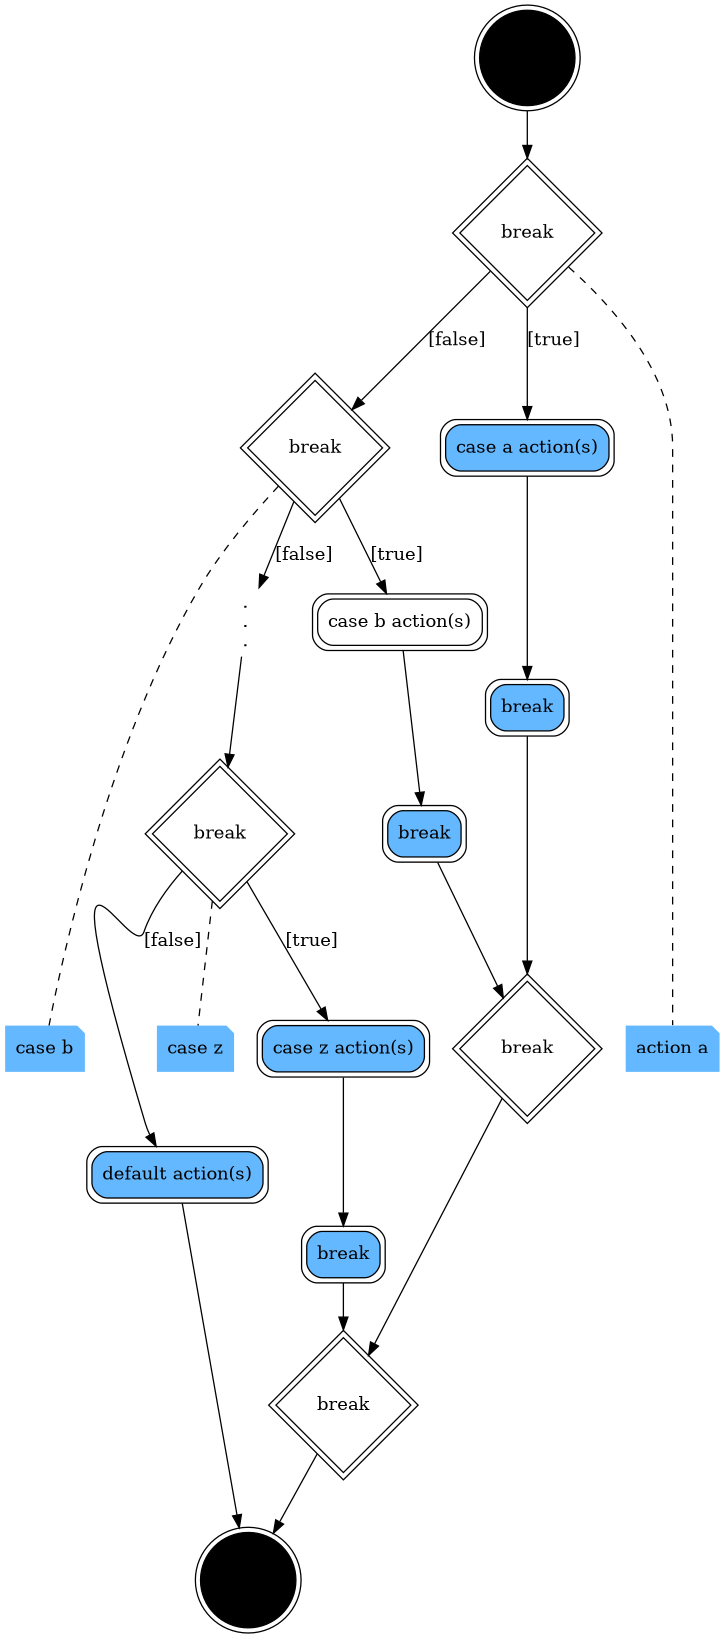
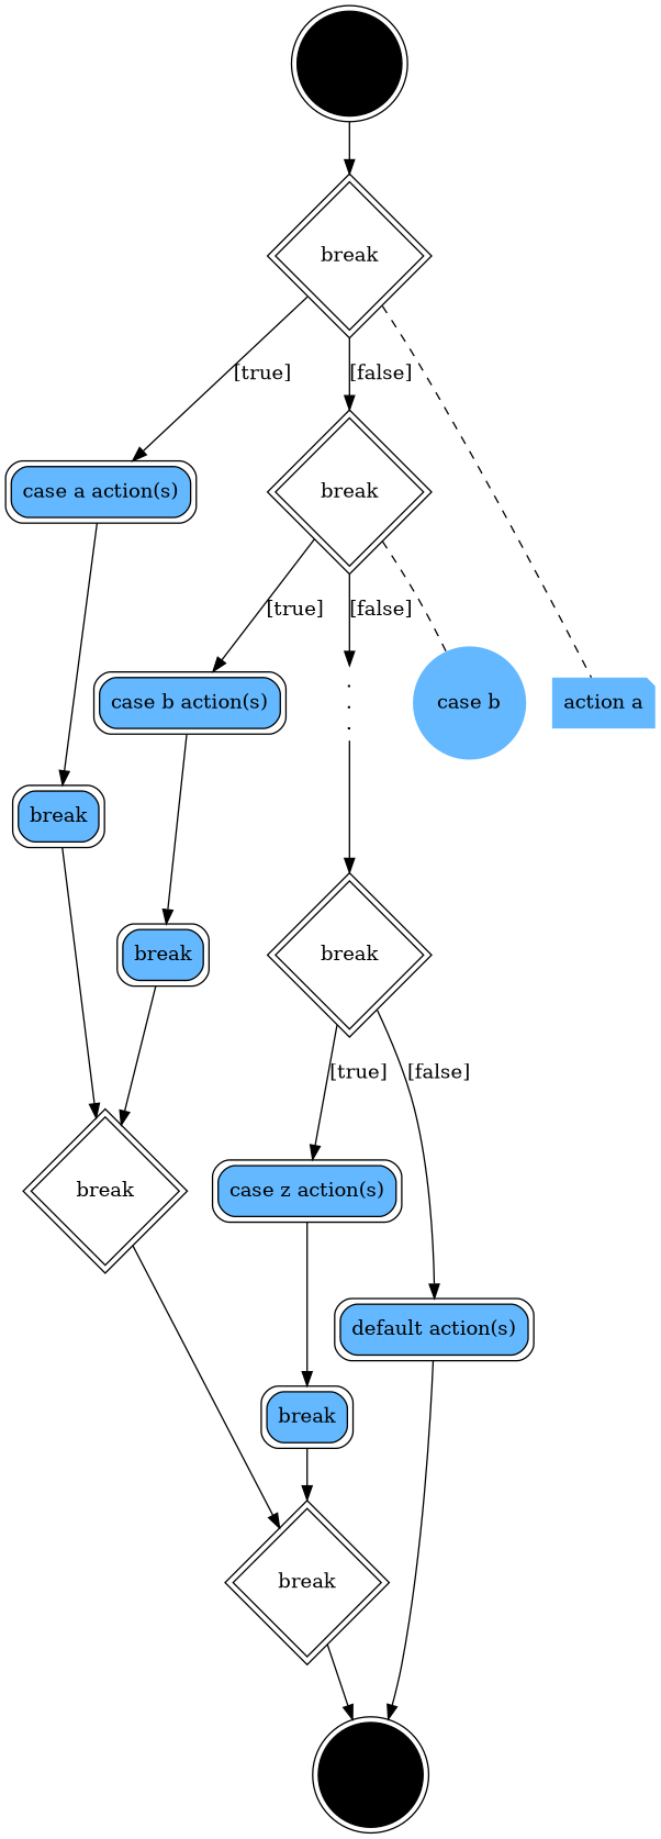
  strict digraph {
    rankdir=TB
    node [fillcolor=steelblue1 orientation=0 peripheries=2 shape=rect style=filled]
    n1 [fillcolor=black label=break shape=circle]
    n2 [fillcolor=black label=break shape=circle]
    n3 [fillcolor=white label=break orientation=45 shape=square]
    n4 [fillcolor=white label=break orientation=45 shape=square]
    n5 [fillcolor=white label=break orientation=45 shape=square]
    n6 [fillcolor=white label=break orientation=45 shape=square]
    n7 [fillcolor=white label=break orientation=45 shape=square]
    n8 [label="case a action(s)" style="filled,rounded"]
-   n9 [fillcolor=white label="case b action(s)" style="filled,rounded"]
+   n9 [label="case b action(s)" style="filled,rounded"]
    n10 [label="case z action(s)" style="filled,rounded"]
    n11 [label="default action(s)" style="filled,rounded"]
    n12 [label=break style="filled,rounded"]
    n13 [label=break style="filled,rounded"]
    n14 [label=break style="filled,rounded"]
    n15 [fillcolor=white label=".\n.\n." peripheries=0 style="filled,rounded"]
    n16 [label="action a" peripheries=0 shape=note orientation=""]
-   n17 [label="case b" peripheries=0 shape=note orientation=""]
-   n18 [label="case z" peripheries=0 shape=note orientation=""]
+   n17 [label="case b" peripheries=0 shape=circle orientation=""]
    subgraph sub_1 {
      n1
      n2
      n3
      n4
      n5
      n6
      n7
      n8
      n9
      n10
      n11
      n12
      n13
      n14
      n15
    }
    subgraph sub_2 {
      rank=same
      n16
      n17
-     n18
    }
    n1 -> n3
    n3 -> n4 [label="[false]"]
    n3 -> n8 [label="[true]"]
    n3 -> n16 [arrowhead=none style=dashed]
    n4 -> n9 [label="[true]"]
    n4 -> n15 [label="[false]"]
    n4 -> n17 [arrowhead=none style=dashed]
    n5 -> n10 [label="[true]"]
    n5 -> n11 [label="[false]"]
-   n5 -> n18 [arrowhead=none style=dashed]
    n6 -> n7
    n7 -> n2
    n8 -> n12
    n9 -> n13
    n10 -> n14
    n11 -> n2
    n12 -> n6
    n13 -> n6
    n14 -> n7
    n15 -> n5
  }
